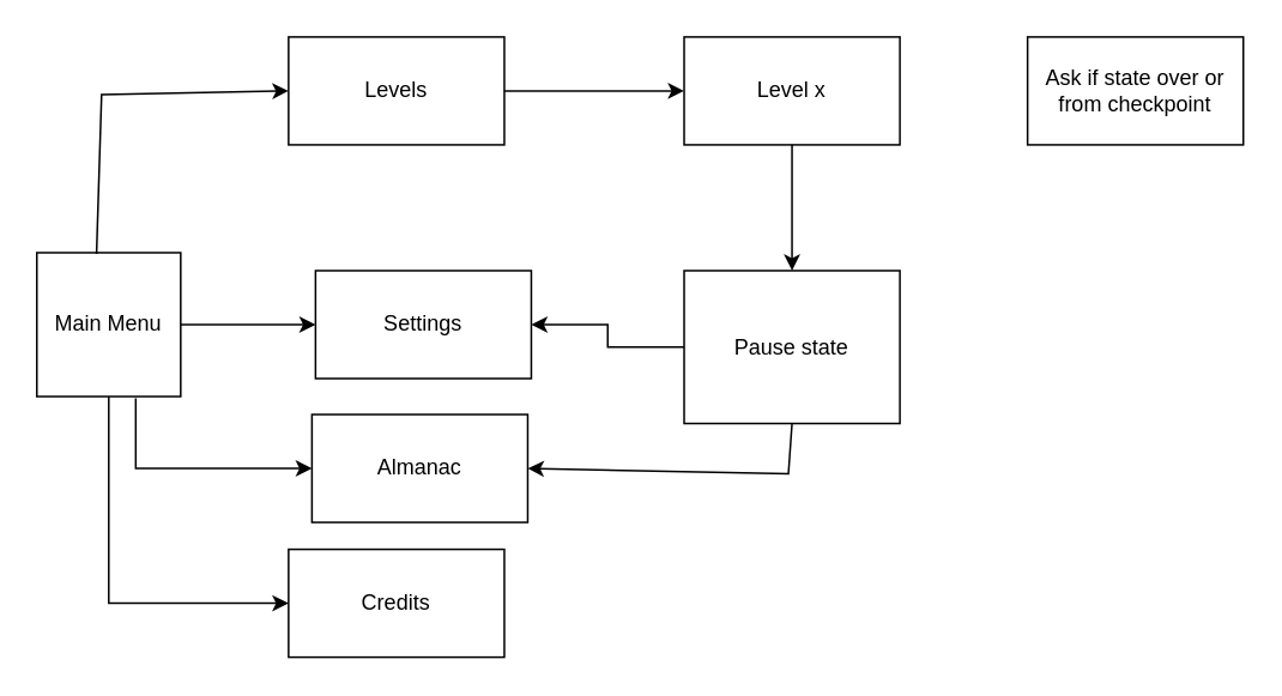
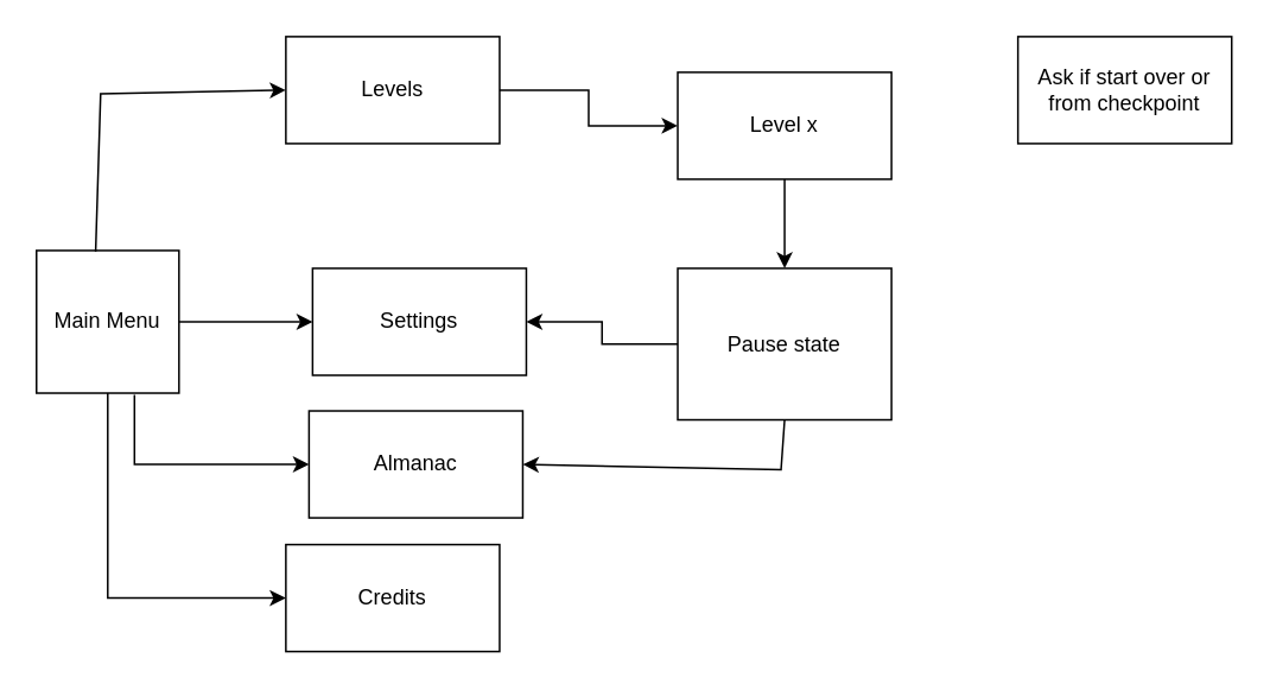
  <mxCell id="0" />
  <mxCell id="1" parent="0" />
  <mxCell id="2" value="" style="edgeStyle=orthogonalEdgeStyle;rounded=0;orthogonalLoop=1;jettySize=auto;html=1;" edge="1" parent="1" source="3" target="9"><mxGeometry relative="1" as="geometry" /></mxCell>
  <mxCell id="3" value="Main Menu" style="whiteSpace=wrap;html=1;aspect=fixed;" parent="1" vertex="1"><mxGeometry x="20" y="140" width="80" height="80" as="geometry" /></mxCell>
  <mxCell id="4" value="" style="edgeStyle=orthogonalEdgeStyle;rounded=0;orthogonalLoop=1;jettySize=auto;html=1;" edge="1" parent="1" source="5" target="7"><mxGeometry relative="1" as="geometry" /></mxCell>
  <mxCell id="5" value="Levels" style="rounded=0;whiteSpace=wrap;html=1;" vertex="1" parent="1"><mxGeometry x="160" y="20" width="120" height="60" as="geometry" /></mxCell>
  <mxCell id="6" value="" style="edgeStyle=orthogonalEdgeStyle;rounded=0;orthogonalLoop=1;jettySize=auto;html=1;" edge="1" parent="1" source="7" target="13"><mxGeometry relative="1" as="geometry" /></mxCell>
- <mxCell id="7" value="Level x" style="rounded=0;whiteSpace=wrap;html=1;" vertex="1" parent="1"><mxGeometry x="380" y="20" width="120" height="60" as="geometry" /></mxCell>
+ <mxCell id="7" value="Level x" style="rounded=0;whiteSpace=wrap;html=1;" vertex="1" parent="1"><mxGeometry x="380" y="40" width="120" height="60" as="geometry" /></mxCell>
  <mxCell id="8" value="" style="endArrow=classic;html=1;rounded=0;exitX=0.415;exitY=0.008;exitDx=0;exitDy=0;exitPerimeter=0;entryX=0;entryY=0.5;entryDx=0;entryDy=0;" edge="1" parent="1" source="3" target="5"><mxGeometry width="50" height="50" relative="1" as="geometry"><mxPoint x="380" y="270" as="sourcePoint" /><mxPoint x="430" y="220" as="targetPoint" /><Array as="points"><mxPoint x="56" y="52" /></Array></mxGeometry></mxCell>
  <mxCell id="9" value="Settings" style="rounded=0;whiteSpace=wrap;html=1;" vertex="1" parent="1"><mxGeometry x="175" y="150" width="120" height="60" as="geometry" /></mxCell>
  <mxCell id="10" value="Credits" style="rounded=0;whiteSpace=wrap;html=1;" vertex="1" parent="1"><mxGeometry x="160" y="305" width="120" height="60" as="geometry" /></mxCell>
  <mxCell id="11" value="" style="endArrow=classic;html=1;rounded=0;entryX=0;entryY=0.5;entryDx=0;entryDy=0;exitX=0.5;exitY=1;exitDx=0;exitDy=0;" edge="1" parent="1" source="3" target="10"><mxGeometry width="50" height="50" relative="1" as="geometry"><mxPoint x="60" y="311" as="sourcePoint" /><mxPoint x="110" y="261" as="targetPoint" /><Array as="points"><mxPoint x="60" y="335" /></Array></mxGeometry></mxCell>
  <mxCell id="12" value="" style="edgeStyle=orthogonalEdgeStyle;rounded=0;orthogonalLoop=1;jettySize=auto;html=1;" edge="1" parent="1" source="13" target="9"><mxGeometry relative="1" as="geometry" /></mxCell>
  <mxCell id="13" value="Pause state" style="rounded=0;whiteSpace=wrap;html=1;" vertex="1" parent="1"><mxGeometry x="380" y="150" width="120" height="85" as="geometry" /></mxCell>
  <mxCell id="14" value="Almanac" style="rounded=0;whiteSpace=wrap;html=1;" vertex="1" parent="1"><mxGeometry x="173" y="230" width="120" height="60" as="geometry" /></mxCell>
  <mxCell id="15" value="" style="endArrow=classic;html=1;rounded=0;entryX=0;entryY=0.5;entryDx=0;entryDy=0;" edge="1" parent="1" target="14"><mxGeometry width="50" height="50" relative="1" as="geometry"><mxPoint x="75" y="221" as="sourcePoint" /><mxPoint x="131" y="235" as="targetPoint" /><Array as="points"><mxPoint x="75" y="260" /></Array></mxGeometry></mxCell>
  <mxCell id="16" value="" style="endArrow=classic;html=1;rounded=0;entryX=1;entryY=0.5;entryDx=0;entryDy=0;exitX=0.5;exitY=1;exitDx=0;exitDy=0;" edge="1" parent="1" source="13" target="14"><mxGeometry width="50" height="50" relative="1" as="geometry"><mxPoint x="379" y="273" as="sourcePoint" /><mxPoint x="429" y="223" as="targetPoint" /><Array as="points"><mxPoint x="438" y="263" /></Array></mxGeometry></mxCell>
- <mxCell id="17" value="Ask if state over or from checkpoint" style="rounded=0;whiteSpace=wrap;html=1;" vertex="1" parent="1"><mxGeometry x="571" y="20" width="120" height="60" as="geometry" /></mxCell>
+ <mxCell id="17" value="Ask if start over or from checkpoint" style="rounded=0;whiteSpace=wrap;html=1;" vertex="1" parent="1"><mxGeometry x="571" y="20" width="120" height="60" as="geometry" /></mxCell>
